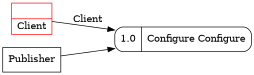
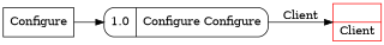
  digraph {
    rankdir=LR
    n1 [color=red label="<f0>  |<f1> Client " shape=record]
-   n2 [label=Publisher shape=box]
+   n2 [label=Configure shape=box]
    n3 [label="{<f0> 1.0|<f1> Configure Configure }" shape=Mrecord]
    n2 -> n3
-   n1 -> n3 [label=Client]
+   n3 -> n1 [label=Client]
  }
